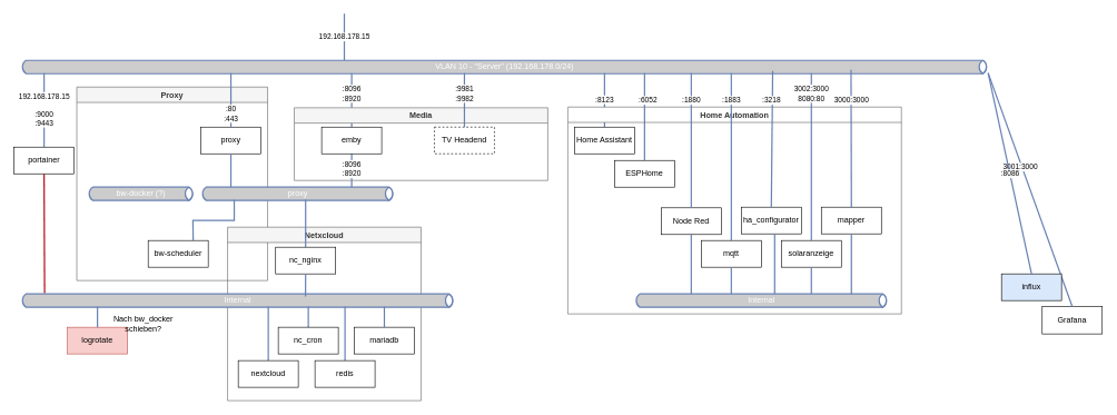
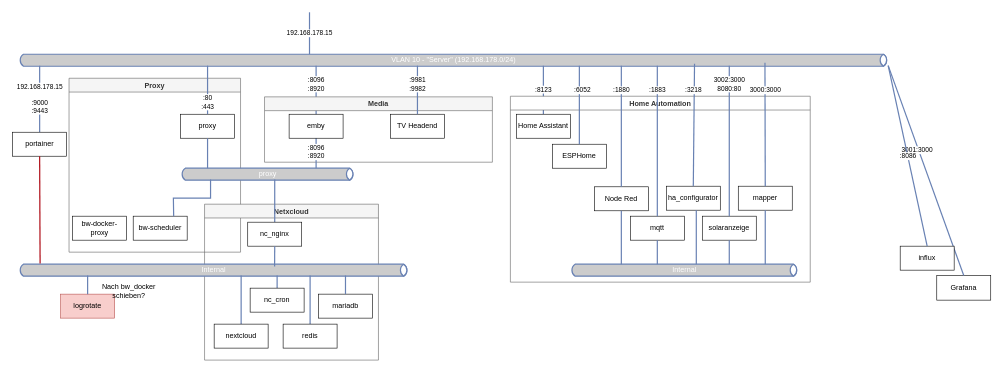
  <mxCell id="0" />
  <mxCell id="1" parent="0" />
  <mxCell id="2" value="Proxy" style="swimlane;startSize=23;fillColor=#f5f5f5;fontColor=#333333;strokeColor=#666666;" vertex="1" parent="1"><mxGeometry x="114" y="130" width="286" height="290" as="geometry" /></mxCell>
  <mxCell id="3" value="proxy" style="rounded=0;whiteSpace=wrap;html=1;" parent="2" vertex="1"><mxGeometry x="186" y="60" width="90" height="40" as="geometry" /></mxCell>
  <mxCell id="4" value="bw-scheduler" style="rounded=0;whiteSpace=wrap;html=1;" parent="2" vertex="1"><mxGeometry x="107" y="230" width="90" height="40" as="geometry" /></mxCell>
  <mxCell id="5" value="VLAN 10 - &quot;Server&quot; (192.168.178.0/24)" style="html=1;fillColor=#CCCCCC;strokeColor=#6881B3;gradientColor=none;gradientDirection=north;strokeWidth=2;shape=mxgraph.networks.bus;gradientColor=none;gradientDirection=north;fontColor=#ffffff;perimeter=backbonePerimeter;backboneSize=20;points=[[0.5,0,0,0,0]];" parent="1" vertex="1"><mxGeometry x="30" y="90" width="1450" height="20" as="geometry" /></mxCell>
  <mxCell id="6" value=":8123" style="strokeColor=#6881B3;edgeStyle=none;rounded=0;endArrow=none;html=1;strokeWidth=2;exitX=0.5;exitY=0;exitDx=0;exitDy=0;" parent="1" target="5" edge="1" source="39"><mxGeometry relative="1" as="geometry"><mxPoint x="910" y="184" as="sourcePoint" /><mxPoint x="975" y="109" as="targetPoint" /></mxGeometry></mxCell>
  <mxCell id="7" value=":80&lt;br&gt;:443" style="strokeColor=#6881B3;edgeStyle=none;rounded=0;endArrow=none;html=1;strokeWidth=2;exitX=0.5;exitY=0;exitDx=0;exitDy=0;" parent="1" source="3" target="5" edge="1"><mxGeometry x="-0.506" relative="1" as="geometry"><mxPoint x="338" y="170" as="sourcePoint" /><mxPoint as="offset" /><mxPoint x="353" y="109" as="targetPoint" /></mxGeometry></mxCell>
  <mxCell id="8" value="192.168.178.15&lt;br&gt;&lt;br&gt;:9000&lt;br&gt;:9443" style="strokeColor=#6881B3;edgeStyle=none;rounded=0;endArrow=none;html=1;strokeWidth=2;exitX=0.5;exitY=0;exitDx=0;exitDy=0;" parent="1" target="5" edge="1" source="34"><mxGeometry relative="1" as="geometry"><mxPoint x="450" y="170" as="sourcePoint" /></mxGeometry></mxCell>
  <mxCell id="9" value=":8096&lt;br&gt;:8920" style="strokeColor=#6881B3;edgeStyle=none;rounded=0;endArrow=none;html=1;strokeWidth=2;exitX=0.5;exitY=0;exitDx=0;exitDy=0;" parent="1" target="5" edge="1" source="36"><mxGeometry x="0.235" relative="1" as="geometry"><mxPoint x="510" y="170" as="sourcePoint" /><mxPoint as="offset" /></mxGeometry></mxCell>
  <mxCell id="10" value="Home Automation" style="swimlane;startSize=23;fillColor=#ffffff;fontColor=#333333;strokeColor=#666666;" parent="1" vertex="1"><mxGeometry x="850" y="160" width="500" height="310" as="geometry" /></mxCell>
  <mxCell id="11" value="Netxcloud" style="swimlane;startSize=23;fillColor=#f5f5f5;fontColor=#333333;strokeColor=#666666;" parent="1" vertex="1"><mxGeometry x="340" y="340" width="290" height="260" as="geometry" /></mxCell>
  <mxCell id="12" value="mariadb" style="rounded=0;whiteSpace=wrap;html=1;" parent="11" vertex="1"><mxGeometry x="190" y="150" width="90" height="40" as="geometry" /></mxCell>
  <mxCell id="13" value="Media" style="swimlane;startSize=23;fillColor=#f5f5f5;fontColor=#333333;strokeColor=#666666;" parent="1" vertex="1"><mxGeometry x="440" y="161" width="380" height="109" as="geometry" /></mxCell>
- <mxCell id="14" value="TV Headend" style="rounded=0;whiteSpace=wrap;html=1;dashed=1;" vertex="1" parent="13"><mxGeometry x="210" y="29" width="90" height="40" as="geometry" /></mxCell>
- <mxCell id="15" value="bw-docker (?)" style="html=1;fillColor=#CCCCCC;strokeColor=#6881B3;gradientColor=none;gradientDirection=north;strokeWidth=2;shape=mxgraph.networks.bus;gradientColor=none;gradientDirection=north;fontColor=#ffffff;perimeter=backbonePerimeter;backboneSize=20;" parent="1" vertex="1"><mxGeometry x="130" y="280" width="160" height="20" as="geometry" /></mxCell>
+ <mxCell id="14" value="TV Headend" style="rounded=0;whiteSpace=wrap;html=1;" vertex="1" parent="13"><mxGeometry x="210" y="29" width="90" height="40" as="geometry" /></mxCell>
+ <mxCell id="16" value="bw-docker-proxy" style="rounded=0;whiteSpace=wrap;html=1;" parent="1" vertex="1"><mxGeometry x="120" y="360" width="90" height="40" as="geometry" /></mxCell>
  <mxCell id="17" value="proxy" style="html=1;fillColor=#CCCCCC;strokeColor=#6881B3;gradientColor=none;gradientDirection=north;strokeWidth=2;shape=mxgraph.networks.bus;gradientColor=none;gradientDirection=north;fontColor=#ffffff;perimeter=backbonePerimeter;backboneSize=20;" parent="1" vertex="1"><mxGeometry x="300" y="280" width="290" height="20" as="geometry" /></mxCell>
  <mxCell id="18" value="" style="strokeColor=#6881B3;edgeStyle=none;rounded=0;endArrow=none;html=1;strokeWidth=2;exitX=0.75;exitY=0;exitDx=0;exitDy=0;" parent="1" source="4" target="17" edge="1"><mxGeometry relative="1" as="geometry"><mxPoint x="380" y="360" as="sourcePoint" /><Array as="points"><mxPoint x="288" y="330" /><mxPoint x="350" y="330" /></Array></mxGeometry></mxCell>
  <mxCell id="19" value="" style="strokeColor=#6881B3;edgeStyle=none;rounded=0;endArrow=none;html=1;strokeWidth=2;exitX=0.5;exitY=0;exitDx=0;exitDy=0;" parent="1" source="22" edge="1"><mxGeometry relative="1" as="geometry"><mxPoint x="482" y="360" as="sourcePoint" /><mxPoint x="457" y="299" as="targetPoint" /></mxGeometry></mxCell>
  <mxCell id="20" value="" style="strokeColor=#6881B3;edgeStyle=none;rounded=0;endArrow=none;html=1;strokeWidth=2;exitX=0.5;exitY=1;exitDx=0;exitDy=0;" parent="1" source="3" edge="1"><mxGeometry relative="1" as="geometry"><mxPoint x="448" y="360" as="sourcePoint" /><mxPoint x="345" y="280" as="targetPoint" /></mxGeometry></mxCell>
  <mxCell id="21" value=":8096&lt;br&gt;:8920" style="strokeColor=#6881B3;edgeStyle=none;rounded=0;endArrow=none;html=1;strokeWidth=2;exitX=0.5;exitY=0;exitDx=0;exitDy=0;" parent="1" target="17" edge="1" source="36"><mxGeometry x="0.4" relative="1" as="geometry"><mxPoint x="560" y="360" as="sourcePoint" /><mxPoint as="offset" /></mxGeometry></mxCell>
  <mxCell id="22" value="nc_nginx" style="rounded=0;whiteSpace=wrap;html=1;" parent="1" vertex="1"><mxGeometry x="412" y="370" width="90" height="40" as="geometry" /></mxCell>
  <mxCell id="23" value="Internal" style="html=1;fillColor=#CCCCCC;strokeColor=#6881B3;gradientColor=none;gradientDirection=north;strokeWidth=2;shape=mxgraph.networks.bus;gradientColor=none;gradientDirection=north;fontColor=#ffffff;perimeter=backbonePerimeter;backboneSize=20;points=[[0.5,1,0,0,0],[0.91,0.15,0,0,0],[0.91,1,0,0,1]];" parent="1" vertex="1"><mxGeometry x="30" y="440" width="650" height="20" as="geometry" /></mxCell>
  <mxCell id="24" value="" style="strokeColor=#6881B3;edgeStyle=none;rounded=0;endArrow=none;html=1;strokeWidth=2;exitX=0.5;exitY=0;exitDx=0;exitDy=0;" parent="1" source="12" target="23" edge="1"><mxGeometry relative="1" as="geometry"><mxPoint x="366" y="520" as="sourcePoint" /><mxPoint x="590" y="450" as="targetPoint" /><Array as="points" /></mxGeometry></mxCell>
  <mxCell id="25" value="" style="strokeColor=#6881B3;edgeStyle=none;rounded=0;endArrow=none;html=1;strokeWidth=2;exitX=0.5;exitY=0;exitDx=0;exitDy=0;" parent="1" source="28" edge="1"><mxGeometry x="-0.006" relative="1" as="geometry"><mxPoint x="426" y="570" as="sourcePoint" /><mxPoint as="offset" /><mxPoint x="401" y="459" as="targetPoint" /></mxGeometry></mxCell>
  <mxCell id="26" value="" style="strokeColor=#6881B3;edgeStyle=none;rounded=0;endArrow=none;html=1;strokeWidth=2;exitX=0.5;exitY=0;exitDx=0;exitDy=0;" parent="1" source="29" edge="1"><mxGeometry relative="1" as="geometry"><mxPoint x="486" y="520" as="sourcePoint" /><mxPoint x="461" y="459" as="targetPoint" /></mxGeometry></mxCell>
  <mxCell id="27" value="" style="strokeColor=#6881B3;edgeStyle=none;rounded=0;endArrow=none;html=1;strokeWidth=2;exitX=0.5;exitY=0;exitDx=0;exitDy=0;" parent="1" source="30" edge="1"><mxGeometry relative="1" as="geometry"><mxPoint x="546" y="520" as="sourcePoint" /><mxPoint x="516" y="459" as="targetPoint" /></mxGeometry></mxCell>
  <mxCell id="28" value="nextcloud" style="rounded=0;whiteSpace=wrap;html=1;" parent="1" vertex="1"><mxGeometry x="356" y="540" width="90" height="40" as="geometry" /></mxCell>
- <mxCell id="29" value="nc_cron" style="rounded=0;whiteSpace=wrap;html=1;" parent="1" vertex="1"><mxGeometry x="416" y="490" width="90" height="40" as="geometry" /></mxCell>
+ <mxCell id="29" value="nc_cron" style="rounded=0;whiteSpace=wrap;html=1;" parent="1" vertex="1"><mxGeometry x="416" y="480" width="90" height="40" as="geometry" /></mxCell>
  <mxCell id="30" value="redis" style="rounded=0;whiteSpace=wrap;html=1;" parent="1" vertex="1"><mxGeometry x="471" y="540" width="90" height="40" as="geometry" /></mxCell>
  <mxCell id="31" value="logrotate" style="rounded=0;whiteSpace=wrap;html=1;fillColor=#f8cecc;strokeColor=#b85450;" parent="1" vertex="1"><mxGeometry x="100" y="490" width="90" height="40" as="geometry" /></mxCell>
  <mxCell id="32" value="" style="strokeColor=#6881B3;edgeStyle=none;rounded=0;endArrow=none;html=1;strokeWidth=2;exitX=0.5;exitY=0;exitDx=0;exitDy=0;" parent="1" source="31" target="23" edge="1"><mxGeometry relative="1" as="geometry"><mxPoint x="129" y="490" as="sourcePoint" /><mxPoint x="146.25" y="462" as="targetPoint" /></mxGeometry></mxCell>
  <mxCell id="33" value="" style="strokeColor=#6881B3;edgeStyle=none;rounded=0;endArrow=none;html=1;strokeWidth=2;exitX=0.5;exitY=1;exitDx=0;exitDy=0;entryX=0.592;entryY=0.2;entryDx=0;entryDy=0;entryPerimeter=0;" parent="1" source="22" edge="1"><mxGeometry relative="1" as="geometry"><mxPoint x="302" y="771" as="sourcePoint" /><mxPoint x="456.8" y="444" as="targetPoint" /></mxGeometry></mxCell>
  <mxCell id="34" value="portainer" style="rounded=0;whiteSpace=wrap;html=1;" vertex="1" parent="1"><mxGeometry x="20" y="220" width="90" height="40" as="geometry" /></mxCell>
  <mxCell id="35" value="" style="strokeColor=#af0d17;edgeStyle=none;rounded=0;endArrow=none;html=1;strokeWidth=2;entryX=0.5;entryY=1;entryDx=0;entryDy=0;exitX=0.055;exitY=-0.05;exitDx=0;exitDy=0;exitPerimeter=0;" edge="1" parent="1" source="23" target="34"><mxGeometry relative="1" as="geometry"><mxPoint x="570" y="370" as="sourcePoint" /><mxPoint x="570" y="309" as="targetPoint" /></mxGeometry></mxCell>
  <mxCell id="36" value="emby" style="rounded=0;whiteSpace=wrap;html=1;" vertex="1" parent="1"><mxGeometry x="481" y="190" width="90" height="40" as="geometry" /></mxCell>
  <mxCell id="37" value="192.168.178.15" style="strokeColor=#6881B3;edgeStyle=none;rounded=0;endArrow=none;html=1;strokeWidth=2;" edge="1" parent="1" source="5"><mxGeometry relative="1" as="geometry"><mxPoint x="424" y="380" as="sourcePoint" /><mxPoint x="515" y="20" as="targetPoint" /></mxGeometry></mxCell>
  <mxCell id="38" value="Nach bw_docker schieben?" style="text;html=1;align=center;verticalAlign=middle;whiteSpace=wrap;rounded=0;" vertex="1" parent="1"><mxGeometry x="159" y="475" width="110" height="20" as="geometry" /></mxCell>
  <mxCell id="39" value="Home Assistant" style="rounded=0;whiteSpace=wrap;html=1;" vertex="1" parent="1"><mxGeometry x="860" y="190" width="90" height="40" as="geometry" /></mxCell>
  <mxCell id="40" value=":9981&lt;br&gt;:9982" style="strokeColor=#6881B3;edgeStyle=none;rounded=0;endArrow=none;html=1;strokeWidth=2;exitX=0.5;exitY=0;exitDx=0;exitDy=0;" edge="1" parent="1" source="14" target="5"><mxGeometry x="0.235" relative="1" as="geometry"><mxPoint x="740" y="194" as="sourcePoint" /><mxPoint x="735" y="119" as="targetPoint" /><mxPoint as="offset" /></mxGeometry></mxCell>
  <mxCell id="41" value="Node Red" style="rounded=0;whiteSpace=wrap;html=1;" vertex="1" parent="1"><mxGeometry x="990" y="311" width="90" height="40" as="geometry" /></mxCell>
  <mxCell id="42" value="ESPHome" style="rounded=0;whiteSpace=wrap;html=1;" vertex="1" parent="1"><mxGeometry x="920" y="240" width="90" height="40" as="geometry" /></mxCell>
  <mxCell id="43" value="Internal" style="html=1;fillColor=#CCCCCC;strokeColor=#6881B3;gradientColor=none;gradientDirection=north;strokeWidth=2;shape=mxgraph.networks.bus;gradientColor=none;gradientDirection=north;fontColor=#ffffff;perimeter=backbonePerimeter;backboneSize=20;points=[[0.5,1,0,0,0],[0.91,0.15,0,0,0],[0.91,1,0,0,1]];" vertex="1" parent="1"><mxGeometry x="950" y="440" width="380" height="20" as="geometry" /></mxCell>
  <mxCell id="44" value="" style="strokeColor=#6881B3;edgeStyle=none;rounded=0;endArrow=none;html=1;strokeWidth=2;entryX=0.5;entryY=1;entryDx=0;entryDy=0;" edge="1" parent="1" source="43" target="41"><mxGeometry relative="1" as="geometry"><mxPoint x="455" y="240" as="sourcePoint" /><mxPoint x="455" y="290" as="targetPoint" /></mxGeometry></mxCell>
  <mxCell id="45" value="Grafana" style="rounded=0;whiteSpace=wrap;html=1;" vertex="1" parent="1"><mxGeometry x="1561" y="459" width="90" height="41" as="geometry" /></mxCell>
  <mxCell id="46" value="" style="strokeColor=#6881B3;edgeStyle=none;rounded=0;endArrow=none;html=1;strokeWidth=2;entryX=0.5;entryY=0;entryDx=0;entryDy=0;" edge="1" parent="1" target="45" source="5"><mxGeometry relative="1" as="geometry"><mxPoint x="1435" y="230" as="sourcePoint" /><mxPoint x="945" y="61" as="targetPoint" /></mxGeometry></mxCell>
  <mxCell id="47" value="3001:3000" style="edgeLabel;html=1;align=center;verticalAlign=middle;resizable=0;points=[];" vertex="1" connectable="0" parent="46"><mxGeometry x="-0.211" y="-2" relative="1" as="geometry"><mxPoint y="2" as="offset" /></mxGeometry></mxCell>
  <mxCell id="48" value="mqtt" style="rounded=0;whiteSpace=wrap;html=1;" vertex="1" parent="1"><mxGeometry x="1050" y="360" width="90" height="40" as="geometry" /></mxCell>
  <mxCell id="49" value="" style="strokeColor=#6881B3;edgeStyle=none;rounded=0;endArrow=none;html=1;strokeWidth=2;entryX=0.5;entryY=1;entryDx=0;entryDy=0;" edge="1" parent="1" target="48" source="43"><mxGeometry relative="1" as="geometry"><mxPoint x="1005" y="499" as="sourcePoint" /><mxPoint x="515" y="330" as="targetPoint" /></mxGeometry></mxCell>
  <mxCell id="50" value="mapper" style="rounded=0;whiteSpace=wrap;html=1;" vertex="1" parent="1"><mxGeometry x="1230" y="310" width="90" height="40" as="geometry" /></mxCell>
  <mxCell id="51" value="" style="strokeColor=#6881B3;edgeStyle=none;rounded=0;endArrow=none;html=1;strokeWidth=2;entryX=0.5;entryY=1;entryDx=0;entryDy=0;" edge="1" parent="1" target="50" source="43"><mxGeometry relative="1" as="geometry"><mxPoint x="1555" y="250" as="sourcePoint" /><mxPoint x="1065" y="81" as="targetPoint" /></mxGeometry></mxCell>
  <mxCell id="52" value="ha_configurator" style="rounded=0;whiteSpace=wrap;html=1;" vertex="1" parent="1"><mxGeometry x="1110" y="310" width="90" height="40" as="geometry" /></mxCell>
  <mxCell id="53" value="" style="strokeColor=#6881B3;edgeStyle=none;rounded=0;endArrow=none;html=1;strokeWidth=2;" edge="1" parent="1" source="43"><mxGeometry relative="1" as="geometry"><mxPoint x="1135" y="499" as="sourcePoint" /><mxPoint x="1160" y="350" as="targetPoint" /></mxGeometry></mxCell>
  <mxCell id="54" value="solaranzeige" style="rounded=0;whiteSpace=wrap;html=1;" vertex="1" parent="1"><mxGeometry x="1170" y="360" width="90" height="40" as="geometry" /></mxCell>
  <mxCell id="55" value="" style="strokeColor=#6881B3;edgeStyle=none;rounded=0;endArrow=none;html=1;strokeWidth=2;entryX=0.5;entryY=1;entryDx=0;entryDy=0;" edge="1" parent="1" source="43" target="54"><mxGeometry relative="1" as="geometry"><mxPoint x="1135" y="469" as="sourcePoint" /><mxPoint x="1135" y="550" as="targetPoint" /></mxGeometry></mxCell>
  <mxCell id="56" value=":1880" style="strokeColor=#6881B3;edgeStyle=none;rounded=0;endArrow=none;html=1;strokeWidth=2;entryX=0.5;entryY=0;entryDx=0;entryDy=0;" edge="1" parent="1" target="41"><mxGeometry x="-0.594" relative="1" as="geometry"><mxPoint x="1035" y="109" as="sourcePoint" /><mxPoint x="1055" y="400" as="targetPoint" /><mxPoint as="offset" /></mxGeometry></mxCell>
  <mxCell id="57" value=":1883" style="strokeColor=#6881B3;edgeStyle=none;rounded=0;endArrow=none;html=1;strokeWidth=2;entryX=0.5;entryY=0;entryDx=0;entryDy=0;" edge="1" parent="1" target="48"><mxGeometry x="-0.673" relative="1" as="geometry"><mxPoint x="1095" y="109" as="sourcePoint" /><mxPoint x="1045" y="321" as="targetPoint" /><mxPoint as="offset" /></mxGeometry></mxCell>
- <mxCell id="58" value="influx" style="rounded=0;whiteSpace=wrap;html=1;fillColor=#dae8fc;" vertex="1" parent="1"><mxGeometry x="1500" y="410" width="90" height="40" as="geometry" /></mxCell>
+ <mxCell id="58" value="influx" style="rounded=0;whiteSpace=wrap;html=1;" vertex="1" parent="1"><mxGeometry x="1500" y="410" width="90" height="40" as="geometry" /></mxCell>
  <mxCell id="59" value=":8086" style="strokeColor=#6881B3;edgeStyle=none;rounded=0;endArrow=none;html=1;strokeWidth=2;entryX=0.5;entryY=0;entryDx=0;entryDy=0;" edge="1" parent="1" target="58" source="5"><mxGeometry relative="1" as="geometry"><mxPoint x="1250" y="210" as="sourcePoint" /><mxPoint x="845" y="240" as="targetPoint" /></mxGeometry></mxCell>
  <mxCell id="60" value="3002:3000&lt;br&gt;8080:80" style="strokeColor=#6881B3;edgeStyle=none;rounded=0;endArrow=none;html=1;strokeWidth=2;entryX=0.5;entryY=0;entryDx=0;entryDy=0;" edge="1" parent="1" target="54"><mxGeometry x="-0.753" relative="1" as="geometry"><mxPoint x="1215" y="109" as="sourcePoint" /><mxPoint x="1225" y="410" as="targetPoint" /><mxPoint as="offset" /></mxGeometry></mxCell>
  <mxCell id="61" value=":3218" style="strokeColor=#6881B3;edgeStyle=none;rounded=0;endArrow=none;html=1;strokeWidth=2;entryX=0.5;entryY=0;entryDx=0;entryDy=0;exitX=0.729;exitY=0.8;exitDx=0;exitDy=0;exitPerimeter=0;" edge="1" parent="1" target="52"><mxGeometry x="-0.569" y="-2" relative="1" as="geometry"><mxPoint x="1157.05" y="106" as="sourcePoint" /><mxPoint x="1105" y="370" as="targetPoint" /><mxPoint as="offset" /></mxGeometry></mxCell>
  <mxCell id="62" value="3000:3000" style="strokeColor=#6881B3;edgeStyle=none;rounded=0;endArrow=none;html=1;strokeWidth=2;entryX=0.5;entryY=0;entryDx=0;entryDy=0;" edge="1" parent="1" target="50"><mxGeometry x="-0.553" relative="1" as="geometry"><mxPoint x="1274.5" y="104" as="sourcePoint" /><mxPoint x="1274.5" y="305" as="targetPoint" /><mxPoint as="offset" /></mxGeometry></mxCell>
  <mxCell id="63" value=":6052" style="strokeColor=#6881B3;edgeStyle=none;rounded=0;endArrow=none;html=1;strokeWidth=2;exitX=0.5;exitY=0;exitDx=0;exitDy=0;" edge="1" parent="1" source="42" target="5"><mxGeometry x="0.374" y="-5" relative="1" as="geometry"><mxPoint x="915" y="200" as="sourcePoint" /><mxPoint x="915" y="119" as="targetPoint" /><mxPoint as="offset" /></mxGeometry></mxCell>
